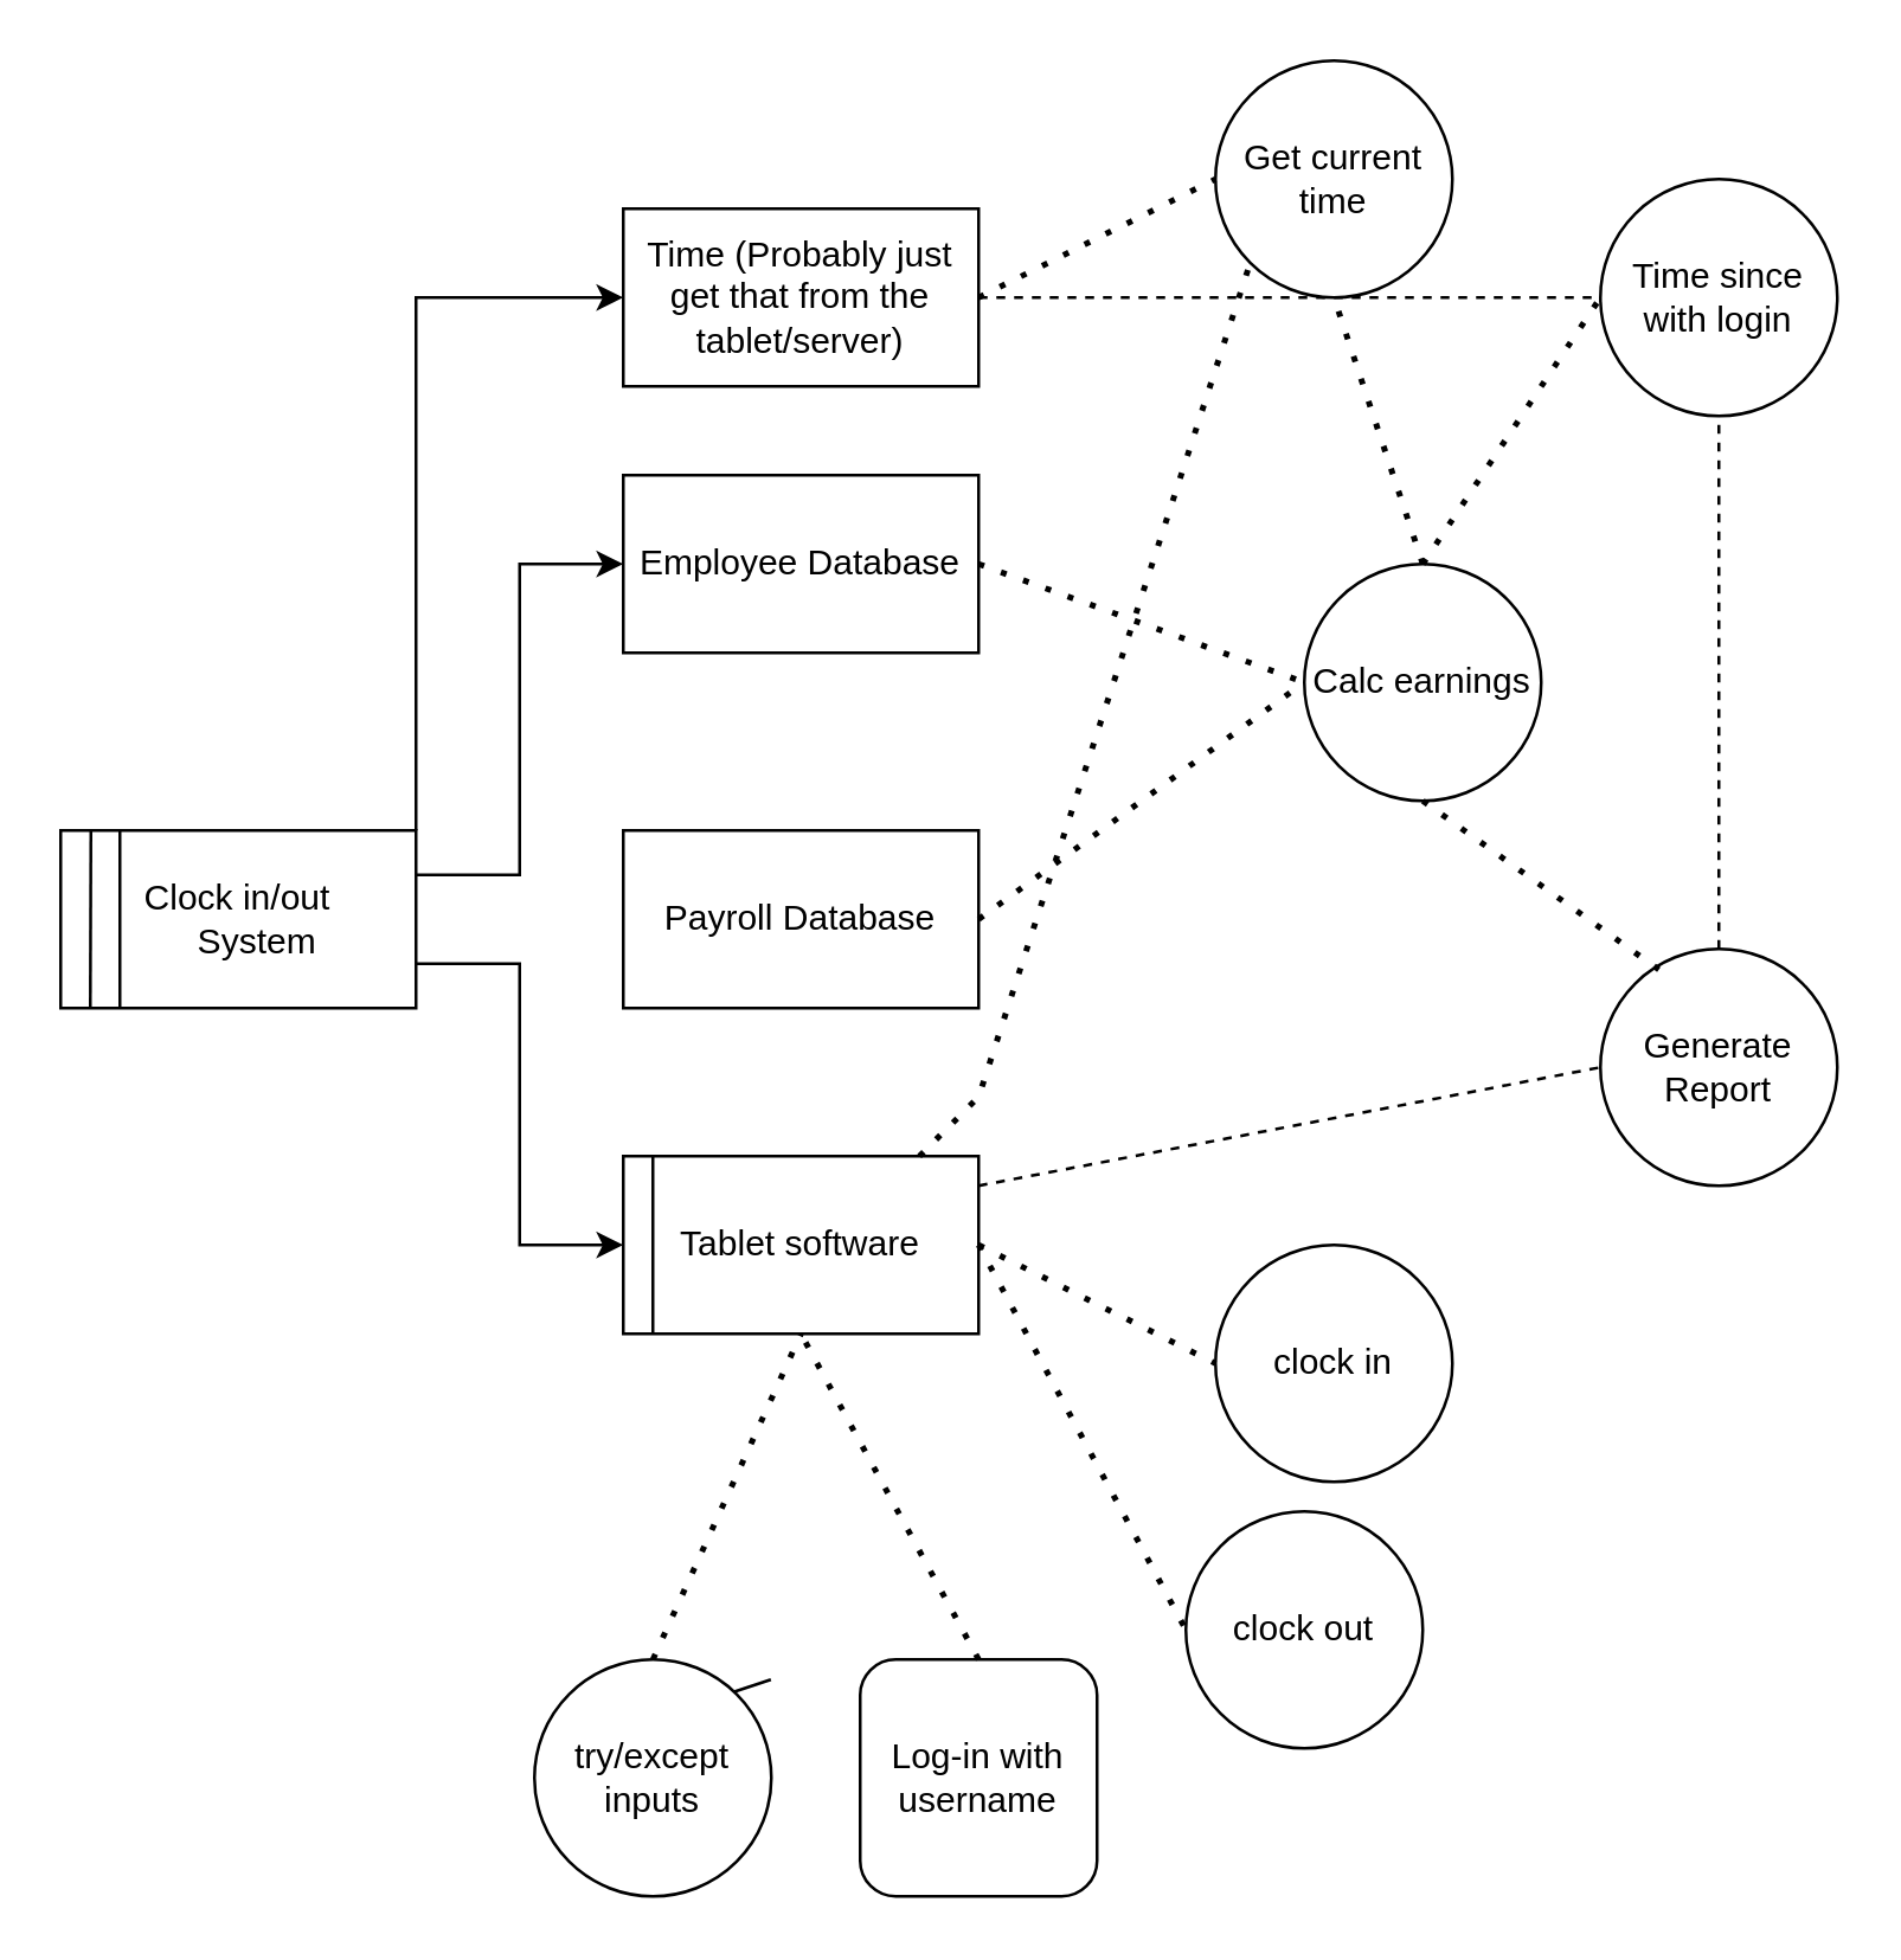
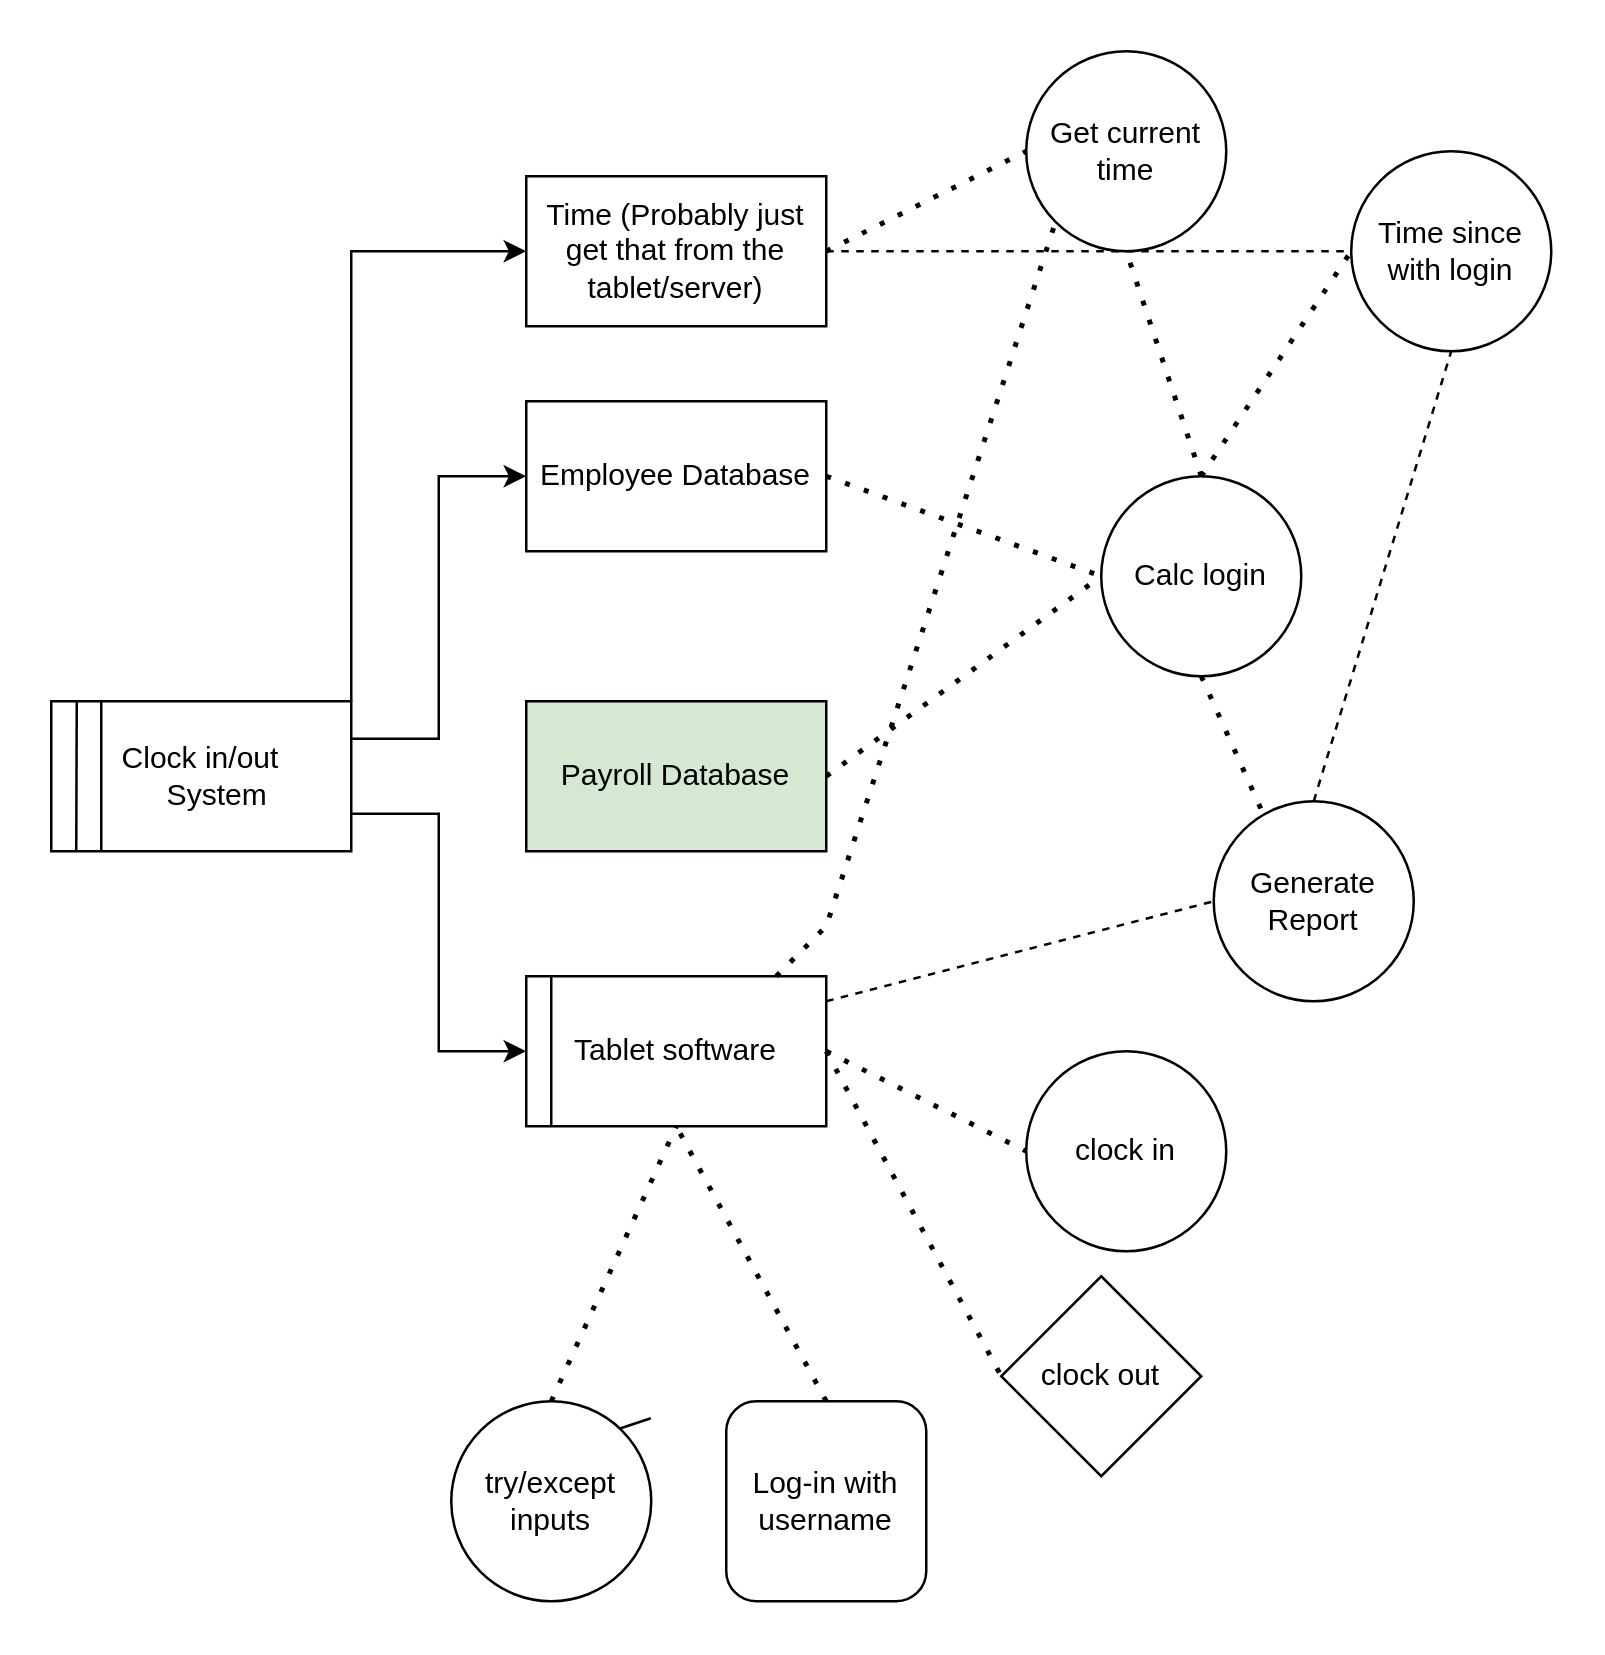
  <mxCell id="0" />
  <mxCell id="1" parent="0" />
  <mxCell id="2" style="edgeStyle=orthogonalEdgeStyle;rounded=0;orthogonalLoop=1;jettySize=auto;html=1;exitX=1;exitY=0;exitDx=0;exitDy=0;entryX=0;entryY=0.5;entryDx=0;entryDy=0;" edge="1" parent="1" source="5" target="12"><mxGeometry relative="1" as="geometry" /></mxCell>
  <mxCell id="3" style="edgeStyle=orthogonalEdgeStyle;rounded=0;orthogonalLoop=1;jettySize=auto;html=1;exitX=1;exitY=0.25;exitDx=0;exitDy=0;entryX=0;entryY=0.5;entryDx=0;entryDy=0;" edge="1" parent="1" source="5" target="8"><mxGeometry relative="1" as="geometry" /></mxCell>
  <mxCell id="4" style="edgeStyle=orthogonalEdgeStyle;rounded=0;orthogonalLoop=1;jettySize=auto;html=1;exitX=1;exitY=0.75;exitDx=0;exitDy=0;entryX=0;entryY=0.5;entryDx=0;entryDy=0;" edge="1" parent="1" source="5" target="10"><mxGeometry relative="1" as="geometry" /></mxCell>
  <mxCell id="5" value="Clock in/out&lt;div&gt;&amp;nbsp; &amp;nbsp; System&lt;/div&gt;" style="rounded=0;whiteSpace=wrap;html=1;" vertex="1" parent="1"><mxGeometry x="20" y="280" width="120" height="60" as="geometry" /></mxCell>
  <mxCell id="6" value="" style="endArrow=none;html=1;rounded=0;entryX=0.085;entryY=0.002;entryDx=0;entryDy=0;entryPerimeter=0;" edge="1" parent="1" target="5"><mxGeometry width="50" height="50" relative="1" as="geometry"><mxPoint x="30" y="340" as="sourcePoint" /><mxPoint x="80" y="290" as="targetPoint" /><Array as="points" /></mxGeometry></mxCell>
  <mxCell id="7" value="" style="endArrow=none;html=1;rounded=0;entryX=0.085;entryY=0.002;entryDx=0;entryDy=0;entryPerimeter=0;" edge="1" parent="1"><mxGeometry width="50" height="50" relative="1" as="geometry"><mxPoint x="40" y="340" as="sourcePoint" /><mxPoint x="40" y="280" as="targetPoint" /><Array as="points" /></mxGeometry></mxCell>
  <mxCell id="8" value="Employee Database" style="rounded=0;whiteSpace=wrap;html=1;" vertex="1" parent="1"><mxGeometry x="210" y="160" width="120" height="60" as="geometry" /></mxCell>
- <mxCell id="9" value="Payroll Database" style="rounded=0;whiteSpace=wrap;html=1;" vertex="1" parent="1"><mxGeometry x="210" y="280" width="120" height="60" as="geometry" /></mxCell>
+ <mxCell id="9" value="Payroll Database" style="rounded=0;whiteSpace=wrap;html=1;fillColor=#d5e8d4;" vertex="1" parent="1"><mxGeometry x="210" y="280" width="120" height="60" as="geometry" /></mxCell>
  <mxCell id="10" value="Tablet software" style="rounded=0;whiteSpace=wrap;html=1;" vertex="1" parent="1"><mxGeometry x="210" y="390" width="120" height="60" as="geometry" /></mxCell>
  <mxCell id="11" value="" style="endArrow=none;html=1;rounded=0;entryX=0.085;entryY=0.002;entryDx=0;entryDy=0;entryPerimeter=0;" edge="1" parent="1"><mxGeometry width="50" height="50" relative="1" as="geometry"><mxPoint x="220" y="450" as="sourcePoint" /><mxPoint x="220" y="390" as="targetPoint" /><Array as="points" /></mxGeometry></mxCell>
  <mxCell id="12" value="Time (Probably just get that from the tablet/server)" style="rounded=0;whiteSpace=wrap;html=1;" vertex="1" parent="1"><mxGeometry x="210" y="70" width="120" height="60" as="geometry" /></mxCell>
  <mxCell id="13" value="Log-in with username" style="whiteSpace=wrap;html=1;aspect=fixed;rounded=1;" vertex="1" parent="1"><mxGeometry x="290" y="560" width="80" height="80" as="geometry" /></mxCell>
  <mxCell id="14" value="Get current time" style="ellipse;whiteSpace=wrap;html=1;aspect=fixed;" vertex="1" parent="1"><mxGeometry x="410" width="80" height="80" as="geometry" y="20" /></mxCell>
  <mxCell id="15" value="" style="endArrow=none;html=1;rounded=0;entryX=0.085;entryY=0.002;entryDx=0;entryDy=0;entryPerimeter=0;" edge="1" parent="1" source="36"><mxGeometry width="50" height="50" relative="1" as="geometry"><mxPoint x="220" y="580" as="sourcePoint" /><mxPoint x="220" y="580" as="targetPoint" /><Array as="points" /></mxGeometry></mxCell>
  <mxCell id="16" value="clock in&lt;span style=&quot;color: rgba(0, 0, 0, 0); font-family: monospace; font-size: 0px; text-align: start; text-wrap-mode: nowrap;&quot;&gt;%3CmxGraphModel%3E%3Croot%3E%3CmxCell%20id%3D%220%22%2F%3E%3CmxCell%20id%3D%221%22%20parent%3D%220%22%2F%3E%3CmxCell%20id%3D%222%22%20value%3D%22Log-in%20with%20username%22%20style%3D%22ellipse%3BwhiteSpace%3Dwrap%3Bhtml%3D1%3Baspect%3Dfixed%3B%22%20vertex%3D%221%22%20parent%3D%221%22%3E%3CmxGeometry%20x%3D%22440%22%20y%3D%22480%22%20width%3D%2280%22%20height%3D%2280%22%20as%3D%22geometry%22%2F%3E%3C%2FmxCell%3E%3C%2Froot%3E%3C%2FmxGraphModel%3E&lt;/span&gt;" style="ellipse;whiteSpace=wrap;html=1;aspect=fixed;" vertex="1" parent="1"><mxGeometry x="410" y="420" width="80" height="80" as="geometry" /></mxCell>
- <mxCell id="17" value="clock out" style="ellipse;whiteSpace=wrap;html=1;aspect=fixed;" vertex="1" parent="1"><mxGeometry x="400" y="510" width="80" height="80" as="geometry" /></mxCell>
+ <mxCell id="17" value="clock out" style="rhombus;whiteSpace=wrap;html=1;aspect=fixed;" vertex="1" parent="1"><mxGeometry x="400" y="510" width="80" height="80" as="geometry" /></mxCell>
  <mxCell id="18" value="" style="endArrow=none;dashed=1;html=1;dashPattern=1 3;strokeWidth=2;rounded=0;entryX=0;entryY=1;entryDx=0;entryDy=0;" edge="1" parent="1" target="14"><mxGeometry width="50" height="50" relative="1" as="geometry"><mxPoint x="310" y="390" as="sourcePoint" /><mxPoint x="360" y="340" as="targetPoint" /><Array as="points"><mxPoint x="330" y="370" /></Array></mxGeometry></mxCell>
  <mxCell id="19" value="" style="endArrow=none;dashed=1;html=1;dashPattern=1 3;strokeWidth=2;rounded=0;entryX=0;entryY=0.5;entryDx=0;entryDy=0;" edge="1" parent="1" target="16"><mxGeometry width="50" height="50" relative="1" as="geometry"><mxPoint x="330" y="420" as="sourcePoint" /><mxPoint x="380" y="370" as="targetPoint" /></mxGeometry></mxCell>
  <mxCell id="20" value="" style="endArrow=none;dashed=1;html=1;dashPattern=1 3;strokeWidth=2;rounded=0;entryX=0;entryY=0.5;entryDx=0;entryDy=0;" edge="1" parent="1" target="17"><mxGeometry width="50" height="50" relative="1" as="geometry"><mxPoint x="330" y="420" as="sourcePoint" /><mxPoint x="380" y="370" as="targetPoint" /></mxGeometry></mxCell>
  <mxCell id="21" value="" style="endArrow=none;dashed=1;html=1;dashPattern=1 3;strokeWidth=2;rounded=0;entryX=0;entryY=0.5;entryDx=0;entryDy=0;" edge="1" parent="1" target="14"><mxGeometry width="50" height="50" relative="1" as="geometry"><mxPoint x="330" y="100" as="sourcePoint" /><mxPoint x="380" y="50" as="targetPoint" /></mxGeometry></mxCell>
  <mxCell id="22" value="" style="endArrow=none;dashed=1;html=1;dashPattern=1 3;strokeWidth=2;rounded=0;exitX=0.5;exitY=0;exitDx=0;exitDy=0;" edge="1" parent="1" source="13"><mxGeometry width="50" height="50" relative="1" as="geometry"><mxPoint x="280" y="500" as="sourcePoint" /><mxPoint x="270" y="450" as="targetPoint" /></mxGeometry></mxCell>
- <mxCell id="23" value="Generate Report" style="ellipse;whiteSpace=wrap;html=1;aspect=fixed;" vertex="1" parent="1"><mxGeometry x="540" y="320" width="80" height="80" as="geometry" /></mxCell>
+ <mxCell id="23" value="Generate Report" style="ellipse;whiteSpace=wrap;html=1;aspect=fixed;" vertex="1" parent="1"><mxGeometry x="485" y="320" width="80" height="80" as="geometry" /></mxCell>
  <mxCell id="24" value="" style="endArrow=none;dashed=1;html=1;rounded=0;entryX=0;entryY=0.5;entryDx=0;entryDy=0;" edge="1" parent="1" target="23"><mxGeometry width="50" height="50" relative="1" as="geometry"><mxPoint x="330" y="400" as="sourcePoint" /><mxPoint x="460" y="280" as="targetPoint" /></mxGeometry></mxCell>
  <mxCell id="25" value="Time since with login" style="ellipse;whiteSpace=wrap;html=1;aspect=fixed;" vertex="1" parent="1"><mxGeometry x="540" y="60" width="80" height="80" as="geometry" /></mxCell>
  <mxCell id="26" value="" style="endArrow=none;dashed=1;html=1;rounded=0;exitX=1;exitY=0.5;exitDx=0;exitDy=0;entryX=0;entryY=0.5;entryDx=0;entryDy=0;" edge="1" parent="1" source="12" target="25"><mxGeometry width="50" height="50" relative="1" as="geometry"><mxPoint x="410" y="220" as="sourcePoint" /><mxPoint x="460" y="170" as="targetPoint" /></mxGeometry></mxCell>
  <mxCell id="27" value="" style="endArrow=none;dashed=1;html=1;rounded=0;exitX=0.5;exitY=0;exitDx=0;exitDy=0;" edge="1" parent="1" source="23"><mxGeometry width="50" height="50" relative="1" as="geometry"><mxPoint x="540" y="240" as="sourcePoint" /><mxPoint x="580" y="140" as="targetPoint" /></mxGeometry></mxCell>
  <mxCell id="28" value="" style="endArrow=none;dashed=1;html=1;dashPattern=1 3;strokeWidth=2;rounded=0;entryX=0.5;entryY=1;entryDx=0;entryDy=0;exitX=0;exitY=0.5;exitDx=0;exitDy=0;" edge="1" parent="1" source="36" target="10"><mxGeometry width="50" height="50" relative="1" as="geometry"><mxPoint x="270" y="560" as="sourcePoint" /><mxPoint x="320" y="510" as="targetPoint" /></mxGeometry></mxCell>
- <mxCell id="29" value="Calc earnings" style="ellipse;whiteSpace=wrap;html=1;aspect=fixed;" vertex="1" parent="1"><mxGeometry x="440" y="190" width="80" height="80" as="geometry" /></mxCell>
+ <mxCell id="29" value="Calc login" style="ellipse;whiteSpace=wrap;html=1;aspect=fixed;" vertex="1" parent="1"><mxGeometry x="440" y="190" width="80" height="80" as="geometry" /></mxCell>
  <mxCell id="30" value="" style="endArrow=none;dashed=1;html=1;dashPattern=1 3;strokeWidth=2;rounded=0;entryX=0;entryY=0.5;entryDx=0;entryDy=0;" edge="1" parent="1" target="29"><mxGeometry width="50" height="50" relative="1" as="geometry"><mxPoint x="330" y="310" as="sourcePoint" /><mxPoint x="380" y="260" as="targetPoint" /></mxGeometry></mxCell>
  <mxCell id="31" value="" style="endArrow=none;dashed=1;html=1;dashPattern=1 3;strokeWidth=2;rounded=0;entryX=0;entryY=0.5;entryDx=0;entryDy=0;" edge="1" parent="1" target="29"><mxGeometry width="50" height="50" relative="1" as="geometry"><mxPoint x="330" y="190" as="sourcePoint" /><mxPoint x="380" y="140" as="targetPoint" /></mxGeometry></mxCell>
  <mxCell id="32" value="" style="endArrow=none;dashed=1;html=1;dashPattern=1 3;strokeWidth=2;rounded=0;exitX=0.5;exitY=1;exitDx=0;exitDy=0;entryX=0.264;entryY=0.1;entryDx=0;entryDy=0;entryPerimeter=0;" edge="1" parent="1" source="29" target="23"><mxGeometry width="50" height="50" relative="1" as="geometry"><mxPoint x="420" y="300" as="sourcePoint" /><mxPoint x="470" y="250" as="targetPoint" /></mxGeometry></mxCell>
  <mxCell id="33" value="" style="endArrow=none;dashed=1;html=1;dashPattern=1 3;strokeWidth=2;rounded=0;entryX=0;entryY=0.5;entryDx=0;entryDy=0;exitX=0.5;exitY=0;exitDx=0;exitDy=0;" edge="1" parent="1" source="29" target="25"><mxGeometry width="50" height="50" relative="1" as="geometry"><mxPoint x="480" y="150" as="sourcePoint" /><mxPoint x="530" y="100" as="targetPoint" /></mxGeometry></mxCell>
  <mxCell id="34" value="" style="endArrow=none;dashed=1;html=1;dashPattern=1 3;strokeWidth=2;rounded=0;exitX=0.5;exitY=0;exitDx=0;exitDy=0;" edge="1" parent="1" source="29"><mxGeometry width="50" height="50" relative="1" as="geometry"><mxPoint x="550" y="220" as="sourcePoint" /><mxPoint x="450" y="100" as="targetPoint" /></mxGeometry></mxCell>
  <mxCell id="35" value="" style="endArrow=none;html=1;rounded=0;entryX=0.085;entryY=0.002;entryDx=0;entryDy=0;entryPerimeter=0;" edge="1" parent="1" target="36"><mxGeometry width="50" height="50" relative="1" as="geometry"><mxPoint x="220" y="580" as="sourcePoint" /><mxPoint x="220" y="580" as="targetPoint" /><Array as="points" /></mxGeometry></mxCell>
  <mxCell id="36" value="try/except inputs" style="ellipse;whiteSpace=wrap;html=1;aspect=fixed;direction=south;" vertex="1" parent="1"><mxGeometry x="180" y="560" width="80" height="80" as="geometry" /></mxCell>
